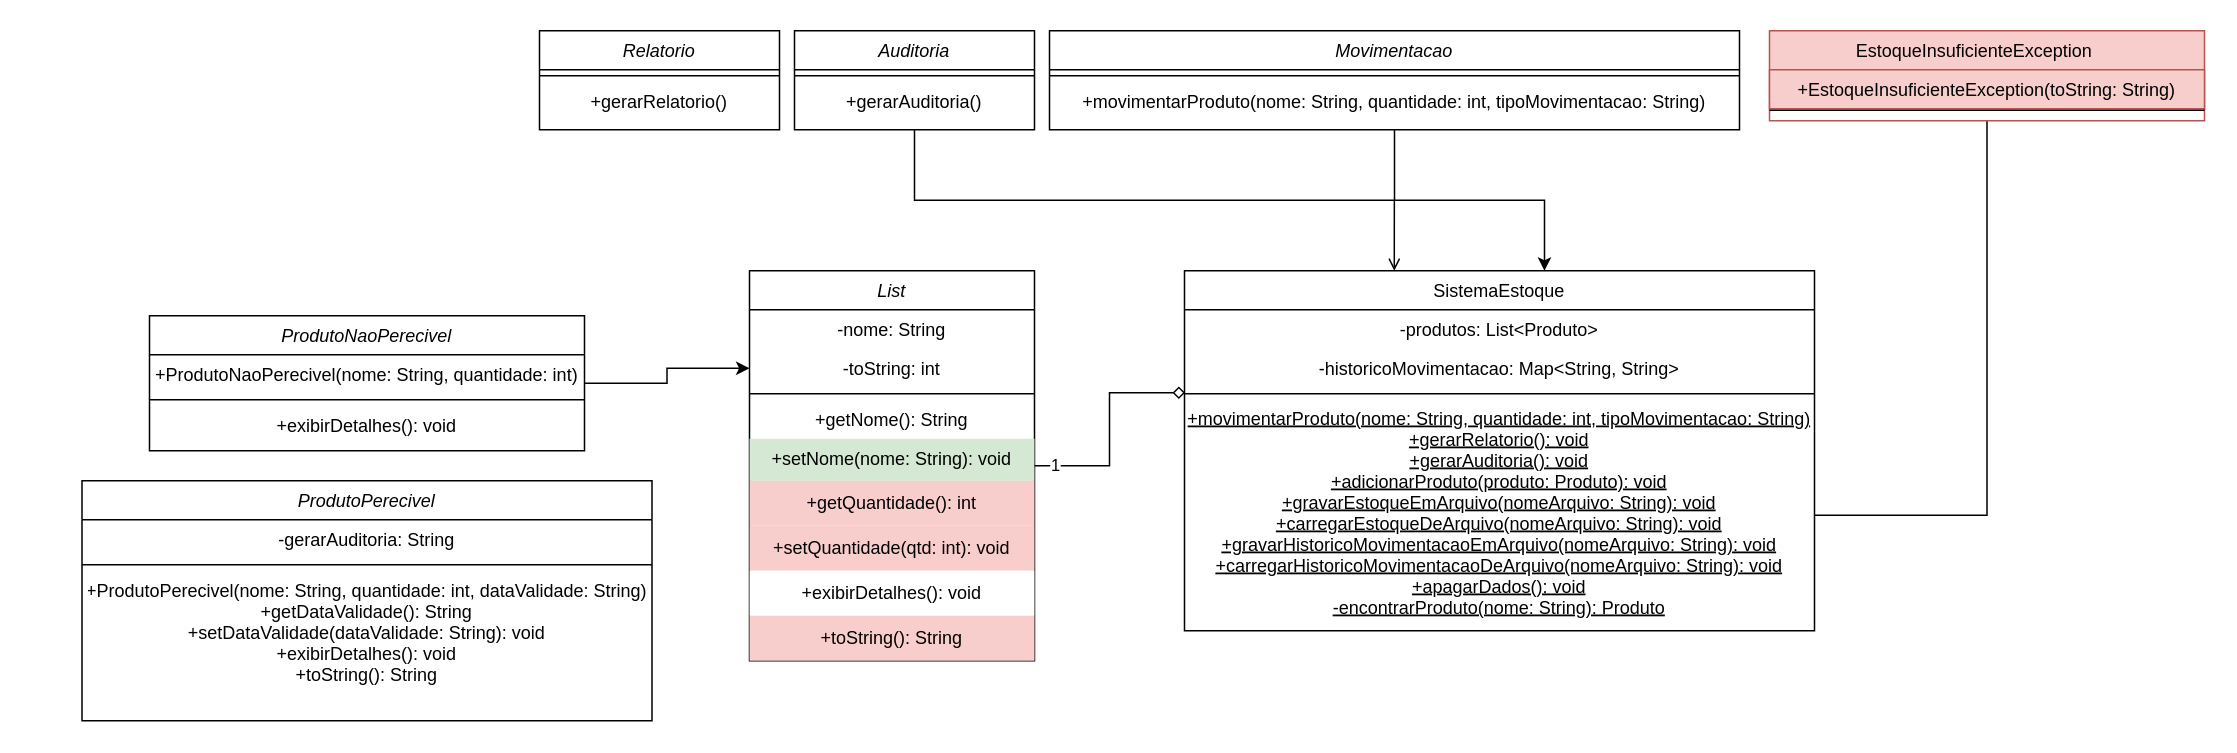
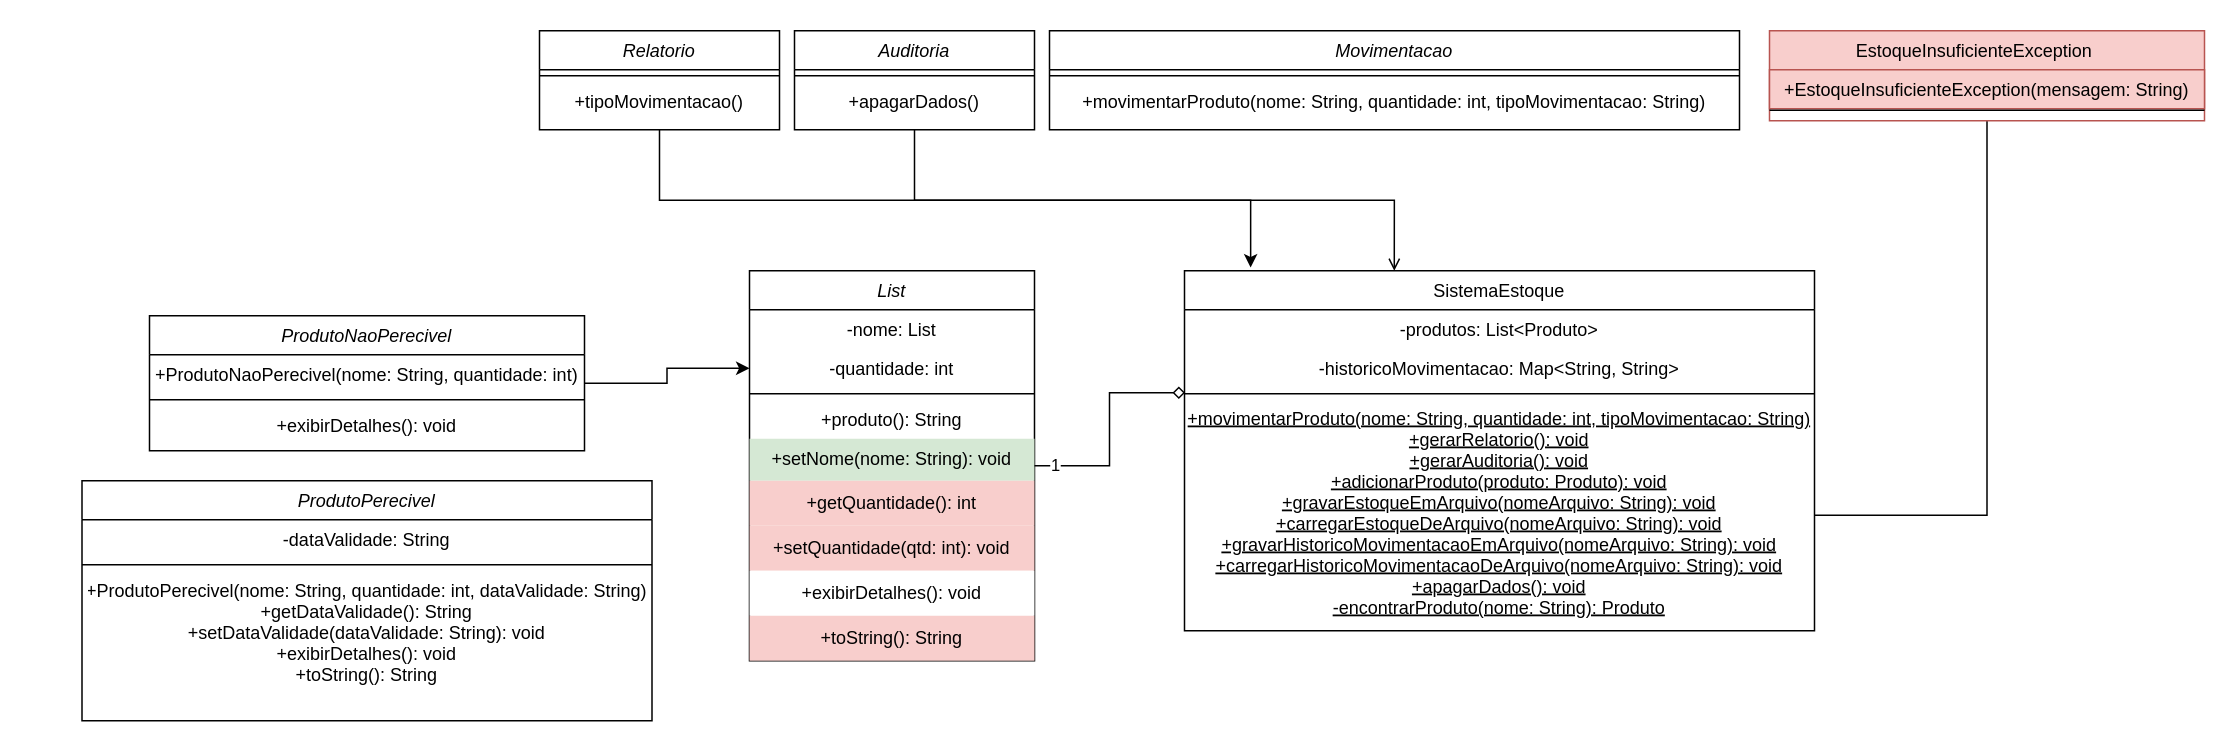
  <mxCell id="0" />
  <mxCell id="1" parent="0" />
  <mxCell id="2" value="List" style="swimlane;fontStyle=2;align=center;verticalAlign=top;childLayout=stackLayout;horizontal=1;startSize=26;horizontalStack=0;resizeParent=1;resizeLast=0;collapsible=1;marginBottom=0;rounded=0;shadow=0;strokeWidth=1;" parent="1" vertex="1"><mxGeometry x="465" y="180" width="190" height="260" as="geometry"><mxRectangle x="230" y="140" width="160" height="26" as="alternateBounds" /></mxGeometry></mxCell>
- <mxCell id="3" value="-nome: String" style="text;align=center;verticalAlign=top;spacingLeft=4;spacingRight=4;overflow=hidden;rotatable=0;points=[[0,0.5],[1,0.5]];portConstraint=eastwest;" parent="2" vertex="1"><mxGeometry y="26" width="190" height="26" as="geometry" /></mxCell>
- <mxCell id="4" value="-toString: int" style="text;align=center;verticalAlign=top;spacingLeft=4;spacingRight=4;overflow=hidden;rotatable=0;points=[[0,0.5],[1,0.5]];portConstraint=eastwest;rounded=0;shadow=0;html=0;" parent="2" vertex="1"><mxGeometry y="52" width="190" height="26" as="geometry" /></mxCell>
+ <mxCell id="3" value="-nome: List" style="text;align=center;verticalAlign=top;spacingLeft=4;spacingRight=4;overflow=hidden;rotatable=0;points=[[0,0.5],[1,0.5]];portConstraint=eastwest;" parent="2" vertex="1"><mxGeometry y="26" width="190" height="26" as="geometry" /></mxCell>
+ <mxCell id="4" value="-quantidade: int" style="text;align=center;verticalAlign=top;spacingLeft=4;spacingRight=4;overflow=hidden;rotatable=0;points=[[0,0.5],[1,0.5]];portConstraint=eastwest;rounded=0;shadow=0;html=0;" parent="2" vertex="1"><mxGeometry y="52" width="190" height="26" as="geometry" /></mxCell>
  <mxCell id="5" value="" style="line;html=1;strokeWidth=1;align=center;verticalAlign=middle;spacingTop=-1;spacingLeft=3;spacingRight=3;rotatable=0;labelPosition=right;points=[];portConstraint=eastwest;" parent="2" vertex="1"><mxGeometry y="78" width="190" height="8" as="geometry" /></mxCell>
- <mxCell id="6" value="+getNome(): String" style="text;align=center;verticalAlign=top;spacingLeft=4;spacingRight=4;overflow=hidden;rotatable=0;points=[[0,0.5],[1,0.5]];portConstraint=eastwest;" parent="2" vertex="1"><mxGeometry y="86" width="190" height="26" as="geometry" /></mxCell>
+ <mxCell id="6" value="+produto(): String" style="text;align=center;verticalAlign=top;spacingLeft=4;spacingRight=4;overflow=hidden;rotatable=0;points=[[0,0.5],[1,0.5]];portConstraint=eastwest;" parent="2" vertex="1"><mxGeometry y="86" width="190" height="26" as="geometry" /></mxCell>
  <mxCell id="7" value="+setNome(nome: String): void" style="whiteSpace=wrap;html=1;strokeColor=none;align=center;fillColor=#d5e8d4;" vertex="1" parent="2"><mxGeometry y="112" width="190" height="28" as="geometry" /></mxCell>
  <mxCell id="8" value="+getQuantidade(): int" style="whiteSpace=wrap;html=1;strokeColor=none;align=center;fillColor=#f8cecc;" vertex="1" parent="2"><mxGeometry y="140" width="190" height="30" as="geometry" /></mxCell>
  <mxCell id="9" value=" +setQuantidade(qtd: int): void" style="whiteSpace=wrap;html=1;strokeColor=none;align=center;fillColor=#f8cecc;" vertex="1" parent="2"><mxGeometry y="170" width="190" height="30" as="geometry" /></mxCell>
  <mxCell id="10" value="+exibirDetalhes(): void" style="whiteSpace=wrap;html=1;strokeColor=none;align=center;" vertex="1" parent="2"><mxGeometry y="200" width="190" height="30" as="geometry" /></mxCell>
  <mxCell id="11" value="+toString(): String" style="whiteSpace=wrap;html=1;strokeColor=none;align=center;fillColor=#f8cecc;" vertex="1" parent="2"><mxGeometry y="230" width="190" height="30" as="geometry" /></mxCell>
  <mxCell id="12" value="SistemaEstoque                " style="swimlane;fontStyle=0;align=center;verticalAlign=top;childLayout=stackLayout;horizontal=1;startSize=26;horizontalStack=0;resizeParent=1;resizeLast=0;collapsible=1;marginBottom=0;rounded=0;shadow=0;strokeWidth=1;" parent="1" vertex="1"><mxGeometry x="755" y="180" width="420" height="240" as="geometry"><mxRectangle x="130" y="380" width="160" height="26" as="alternateBounds" /></mxGeometry></mxCell>
  <mxCell id="13" value="-produtos: List&lt;Produto&gt;" style="text;align=center;verticalAlign=top;spacingLeft=4;spacingRight=4;overflow=hidden;rotatable=0;points=[[0,0.5],[1,0.5]];portConstraint=eastwest;" parent="12" vertex="1"><mxGeometry y="26" width="420" height="26" as="geometry" /></mxCell>
  <mxCell id="14" value="-historicoMovimentacao: Map&lt;String, String&gt;" style="text;align=center;verticalAlign=top;spacingLeft=4;spacingRight=4;overflow=hidden;rotatable=0;points=[[0,0.5],[1,0.5]];portConstraint=eastwest;rounded=0;shadow=0;html=0;" parent="12" vertex="1"><mxGeometry y="52" width="420" height="26" as="geometry" /></mxCell>
  <mxCell id="15" value="" style="line;html=1;strokeWidth=1;align=center;verticalAlign=middle;spacingTop=-1;spacingLeft=3;spacingRight=3;rotatable=0;labelPosition=right;points=[];portConstraint=eastwest;" parent="12" vertex="1"><mxGeometry y="78" width="420" height="8" as="geometry" /></mxCell>
  <mxCell id="16" value="+movimentarProduto(nome: String, quantidade: int, tipoMovimentacao: String)&#10;+gerarRelatorio(): void&#10;+gerarAuditoria(): void&#10;+adicionarProduto(produto: Produto): void&#10;+gravarEstoqueEmArquivo(nomeArquivo: String): void&#10;+carregarEstoqueDeArquivo(nomeArquivo: String): void&#10;+gravarHistoricoMovimentacaoEmArquivo(nomeArquivo: String): void&#10;+carregarHistoricoMovimentacaoDeArquivo(nomeArquivo: String): void&#10;+apagarDados(): void&#10;-encontrarProduto(nome: String): Produto" style="text;align=center;verticalAlign=top;spacingLeft=4;spacingRight=4;overflow=hidden;rotatable=0;points=[[0,0.5],[1,0.5]];portConstraint=eastwest;fontStyle=4;spacingTop=1;spacing=0;" parent="12" vertex="1"><mxGeometry y="86" width="420" height="154" as="geometry" /></mxCell>
  <mxCell id="17" style="edgeStyle=orthogonalEdgeStyle;rounded=0;orthogonalLoop=1;jettySize=auto;html=1;entryX=1;entryY=0.5;entryDx=0;entryDy=0;endArrow=none;endFill=0;" edge="1" parent="1" source="18" target="16"><mxGeometry relative="1" as="geometry" /></mxCell>
  <mxCell id="18" value="EstoqueInsuficienteException     " style="swimlane;fontStyle=0;align=center;verticalAlign=top;childLayout=stackLayout;horizontal=1;startSize=26;horizontalStack=0;resizeParent=1;resizeLast=0;collapsible=1;marginBottom=0;rounded=0;shadow=0;strokeWidth=1;fillColor=#f8cecc;strokeColor=#b85450;" parent="1" vertex="1"><mxGeometry x="1145" y="20" width="290" height="60" as="geometry"><mxRectangle x="340" y="380" width="170" height="26" as="alternateBounds" /></mxGeometry></mxCell>
- <mxCell id="19" value="+EstoqueInsuficienteException(toString: String)" style="text;align=center;verticalAlign=top;spacingLeft=4;spacingRight=4;overflow=hidden;rotatable=0;points=[[0,0.5],[1,0.5]];portConstraint=eastwest;fillColor=#f8cecc;strokeColor=#b85450;" parent="18" vertex="1"><mxGeometry y="26" width="290" height="26" as="geometry" /></mxCell>
+ <mxCell id="19" value="+EstoqueInsuficienteException(mensagem: String)" style="text;align=center;verticalAlign=top;spacingLeft=4;spacingRight=4;overflow=hidden;rotatable=0;points=[[0,0.5],[1,0.5]];portConstraint=eastwest;fillColor=#f8cecc;strokeColor=#b85450;" parent="18" vertex="1"><mxGeometry y="26" width="290" height="26" as="geometry" /></mxCell>
  <mxCell id="20" value="" style="line;html=1;strokeWidth=1;align=center;verticalAlign=middle;spacingTop=-1;spacingLeft=3;spacingRight=3;rotatable=0;labelPosition=right;points=[];portConstraint=eastwest;" parent="18" vertex="1"><mxGeometry y="52" width="290" height="2" as="geometry" /></mxCell>
  <mxCell id="21" value="" style="resizable=0;align=center;verticalAlign=bottom;labelBackgroundColor=none;fontSize=12;direction=west;" connectable="0" vertex="1" parent="1"><mxGeometry x="-1" relative="1" as="geometry"><mxPoint x="-34" y="325" as="offset" /></mxGeometry></mxCell>
  <mxCell id="22" style="edgeStyle=orthogonalEdgeStyle;rounded=0;orthogonalLoop=1;jettySize=auto;html=1;exitX=0.5;exitY=1;exitDx=0;exitDy=0;entryX=0.333;entryY=0;entryDx=0;entryDy=0;entryPerimeter=0;endArrow=open;" edge="1" parent="1" source="23" target="12"><mxGeometry relative="1" as="geometry" /></mxCell>
  <mxCell id="23" value="Auditoria    " style="swimlane;fontStyle=2;align=center;verticalAlign=top;childLayout=stackLayout;horizontal=1;startSize=26;horizontalStack=0;resizeParent=1;resizeLast=0;collapsible=1;marginBottom=0;rounded=0;shadow=0;strokeWidth=1;" vertex="1" parent="1"><mxGeometry x="495" y="20" width="160" height="66" as="geometry"><mxRectangle x="230" y="140" width="160" height="26" as="alternateBounds" /></mxGeometry></mxCell>
  <mxCell id="24" value="" style="line;html=1;strokeWidth=1;align=center;verticalAlign=middle;spacingTop=-1;spacingLeft=3;spacingRight=3;rotatable=0;labelPosition=right;points=[];portConstraint=eastwest;" vertex="1" parent="23"><mxGeometry y="26" width="160" height="8" as="geometry" /></mxCell>
- <mxCell id="25" value="+gerarAuditoria()" style="text;align=center;verticalAlign=top;spacingLeft=4;spacingRight=4;overflow=hidden;rotatable=0;points=[[0,0.5],[1,0.5]];portConstraint=eastwest;" vertex="1" parent="23"><mxGeometry y="34" width="160" height="26" as="geometry" /></mxCell>
+ <mxCell id="25" value="+apagarDados()" style="text;align=center;verticalAlign=top;spacingLeft=4;spacingRight=4;overflow=hidden;rotatable=0;points=[[0,0.5],[1,0.5]];portConstraint=eastwest;" vertex="1" parent="23"><mxGeometry y="34" width="160" height="26" as="geometry" /></mxCell>
  <mxCell id="26" value="ProdutoPerecivel" style="swimlane;fontStyle=2;align=center;verticalAlign=top;childLayout=stackLayout;horizontal=1;startSize=26;horizontalStack=0;resizeParent=1;resizeLast=0;collapsible=1;marginBottom=0;rounded=0;shadow=0;strokeWidth=1;" vertex="1" parent="1"><mxGeometry x="20" y="320" width="380" height="160" as="geometry"><mxRectangle x="230" y="140" width="160" height="26" as="alternateBounds" /></mxGeometry></mxCell>
- <mxCell id="27" value=" -gerarAuditoria: String" style="text;align=center;verticalAlign=top;spacingLeft=4;spacingRight=4;overflow=hidden;rotatable=0;points=[[0,0.5],[1,0.5]];portConstraint=eastwest;" vertex="1" parent="26"><mxGeometry y="26" width="380" height="26" as="geometry" /></mxCell>
+ <mxCell id="27" value=" -dataValidade: String" style="text;align=center;verticalAlign=top;spacingLeft=4;spacingRight=4;overflow=hidden;rotatable=0;points=[[0,0.5],[1,0.5]];portConstraint=eastwest;" vertex="1" parent="26"><mxGeometry y="26" width="380" height="26" as="geometry" /></mxCell>
  <mxCell id="28" value="" style="line;html=1;strokeWidth=1;align=center;verticalAlign=middle;spacingTop=-1;spacingLeft=3;spacingRight=3;rotatable=0;labelPosition=right;points=[];portConstraint=eastwest;" vertex="1" parent="26"><mxGeometry y="52" width="380" height="8" as="geometry" /></mxCell>
  <mxCell id="29" value="+ProdutoPerecivel(nome: String, quantidade: int, dataValidade: String)&#10;+getDataValidade(): String&#10;+setDataValidade(dataValidade: String): void&#10;+exibirDetalhes(): void&#10;+toString(): String" style="text;align=center;verticalAlign=top;spacingLeft=4;spacingRight=4;overflow=hidden;rotatable=0;points=[[0,0.5],[1,0.5]];portConstraint=eastwest;" vertex="1" parent="26"><mxGeometry y="60" width="380" height="90" as="geometry" /></mxCell>
  <mxCell id="30" value="" style="resizable=0;align=center;verticalAlign=bottom;labelBackgroundColor=none;fontSize=12;" connectable="0" vertex="1" parent="1"><mxGeometry x="-1" relative="1" as="geometry"><mxPoint x="390" y="28" as="offset" /></mxGeometry></mxCell>
  <mxCell id="31" value="Movimentacao              " style="swimlane;fontStyle=2;align=center;verticalAlign=top;childLayout=stackLayout;horizontal=1;startSize=26;horizontalStack=0;resizeParent=1;resizeLast=0;collapsible=1;marginBottom=0;rounded=0;shadow=0;strokeWidth=1;" vertex="1" parent="1"><mxGeometry x="665" y="20" width="460" height="66" as="geometry"><mxRectangle x="230" y="140" width="160" height="26" as="alternateBounds" /></mxGeometry></mxCell>
  <mxCell id="32" value="" style="line;html=1;strokeWidth=1;align=center;verticalAlign=middle;spacingTop=-1;spacingLeft=3;spacingRight=3;rotatable=0;labelPosition=right;points=[];portConstraint=eastwest;" vertex="1" parent="31"><mxGeometry y="26" width="460" height="8" as="geometry" /></mxCell>
  <mxCell id="33" value="+movimentarProduto(nome: String, quantidade: int, tipoMovimentacao: String)" style="text;align=center;verticalAlign=top;spacingLeft=4;spacingRight=4;overflow=hidden;rotatable=0;points=[[0,0.5],[1,0.5]];portConstraint=eastwest;" vertex="1" parent="31"><mxGeometry y="34" width="460" height="26" as="geometry" /></mxCell>
+ <mxCell id="34" style="edgeStyle=orthogonalEdgeStyle;rounded=0;orthogonalLoop=1;jettySize=auto;html=1;exitX=0.5;exitY=1;exitDx=0;exitDy=0;entryX=0.105;entryY=-0.009;entryDx=0;entryDy=0;entryPerimeter=0;" edge="1" parent="1" source="35" target="12"><mxGeometry relative="1" as="geometry" /></mxCell>
  <mxCell id="35" value="Relatorio" style="swimlane;fontStyle=2;align=center;verticalAlign=top;childLayout=stackLayout;horizontal=1;startSize=26;horizontalStack=0;resizeParent=1;resizeLast=0;collapsible=1;marginBottom=0;rounded=0;shadow=0;strokeWidth=1;" vertex="1" parent="1"><mxGeometry x="325" y="20" width="160" height="66" as="geometry"><mxRectangle x="230" y="140" width="160" height="26" as="alternateBounds" /></mxGeometry></mxCell>
  <mxCell id="36" value="" style="line;html=1;strokeWidth=1;align=center;verticalAlign=middle;spacingTop=-1;spacingLeft=3;spacingRight=3;rotatable=0;labelPosition=right;points=[];portConstraint=eastwest;" vertex="1" parent="35"><mxGeometry y="26" width="160" height="8" as="geometry" /></mxCell>
- <mxCell id="37" value=" +gerarRelatorio() " style="text;align=center;verticalAlign=top;spacingLeft=4;spacingRight=4;overflow=hidden;rotatable=0;points=[[0,0.5],[1,0.5]];portConstraint=eastwest;" vertex="1" parent="35"><mxGeometry y="34" width="160" height="26" as="geometry" /></mxCell>
+ <mxCell id="37" value=" +tipoMovimentacao() " style="text;align=center;verticalAlign=top;spacingLeft=4;spacingRight=4;overflow=hidden;rotatable=0;points=[[0,0.5],[1,0.5]];portConstraint=eastwest;" vertex="1" parent="35"><mxGeometry y="34" width="160" height="26" as="geometry" /></mxCell>
  <mxCell id="38" style="edgeStyle=orthogonalEdgeStyle;rounded=0;orthogonalLoop=1;jettySize=auto;html=1;entryX=0;entryY=0.5;entryDx=0;entryDy=0;" edge="1" parent="1" source="39" target="4"><mxGeometry relative="1" as="geometry" /></mxCell>
  <mxCell id="39" value="ProdutoNaoPerecivel" style="swimlane;fontStyle=2;align=center;verticalAlign=top;childLayout=stackLayout;horizontal=1;startSize=26;horizontalStack=0;resizeParent=1;resizeLast=0;collapsible=1;marginBottom=0;rounded=0;shadow=0;strokeWidth=1;" vertex="1" parent="1"><mxGeometry x="65" y="210" width="290" height="90" as="geometry"><mxRectangle x="230" y="140" width="160" height="26" as="alternateBounds" /></mxGeometry></mxCell>
  <mxCell id="40" value=" +ProdutoNaoPerecivel(nome: String, quantidade: int)" style="text;align=center;verticalAlign=top;spacingLeft=4;spacingRight=4;overflow=hidden;rotatable=0;points=[[0,0.5],[1,0.5]];portConstraint=eastwest;" vertex="1" parent="39"><mxGeometry y="26" width="290" height="26" as="geometry" /></mxCell>
  <mxCell id="41" value="" style="line;html=1;strokeWidth=1;align=center;verticalAlign=middle;spacingTop=-1;spacingLeft=3;spacingRight=3;rotatable=0;labelPosition=right;points=[];portConstraint=eastwest;" vertex="1" parent="39"><mxGeometry y="52" width="290" height="8" as="geometry" /></mxCell>
  <mxCell id="42" value="+exibirDetalhes(): void" style="text;align=center;verticalAlign=top;spacingLeft=4;spacingRight=4;overflow=hidden;rotatable=0;points=[[0,0.5],[1,0.5]];portConstraint=eastwest;" vertex="1" parent="39"><mxGeometry y="60" width="290" height="30" as="geometry" /></mxCell>
  <mxCell id="43" style="edgeStyle=orthogonalEdgeStyle;rounded=0;orthogonalLoop=1;jettySize=auto;html=1;entryX=0.001;entryY=0.417;entryDx=0;entryDy=0;entryPerimeter=0;endArrow=diamond;endFill=0;" edge="1" parent="1" source="2" target="15"><mxGeometry relative="1" as="geometry" /></mxCell>
  <mxCell id="44" value="1" style="edgeLabel;html=1;align=center;verticalAlign=middle;resizable=0;points=[];" vertex="1" connectable="0" parent="43"><mxGeometry x="-0.832" y="1" relative="1" as="geometry"><mxPoint as="offset" /></mxGeometry></mxCell>
- <mxCell id="45" style="edgeStyle=orthogonalEdgeStyle;rounded=0;orthogonalLoop=1;jettySize=auto;html=1;exitX=0.5;exitY=1;exitDx=0;exitDy=0;" edge="1" parent="1" source="31" target="12"><mxGeometry relative="1" as="geometry"><Array as="points"><mxPoint x="895" y="133" /><mxPoint x="995" y="133" /></Array></mxGeometry></mxCell>
